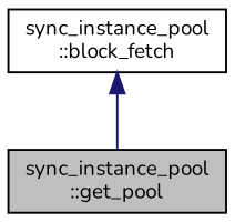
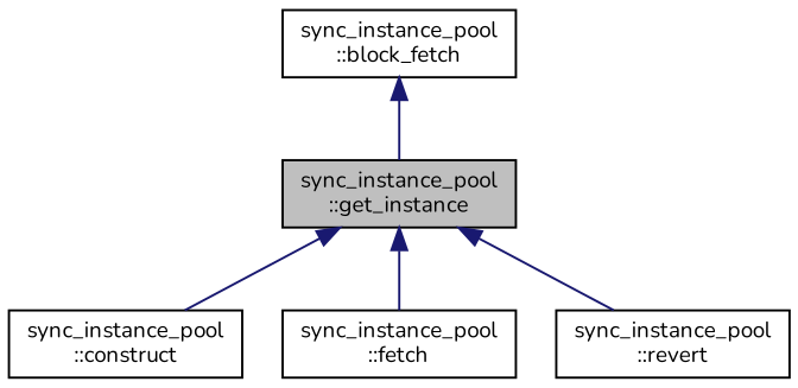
  digraph {
    fontname=Nunito
    rankdir=TB
    node [color=black fillcolor=white fontname=Nunito fontsize=10 shape=record style=filled]
    edge [color=midnightblue dir=back fontname=Nunito fontsize=10 labelfontname=Helvetica labelfontsize=10 style=solid]
-   n1 [fillcolor=grey75 fontcolor=black height=0.2 label="sync_instance_pool\l::get_pool" width=0.4]
+   n1 [fillcolor=grey75 fontcolor=black height=0.2 label="sync_instance_pool\l::get_instance" width=0.4]
+   n2 [height=0.2 label="sync_instance_pool\l::construct" width=0.4]
+   n3 [height=0.2 label="sync_instance_pool\l::fetch" width=0.4]
+   n4 [height=0.2 label="sync_instance_pool\l::revert" width=0.4]
    n5 [height=0.2 label="sync_instance_pool\l::block_fetch" width=0.4]
+   n1 -> n2
+   n1 -> n3
+   n1 -> n4
    n5 -> n1
  }
